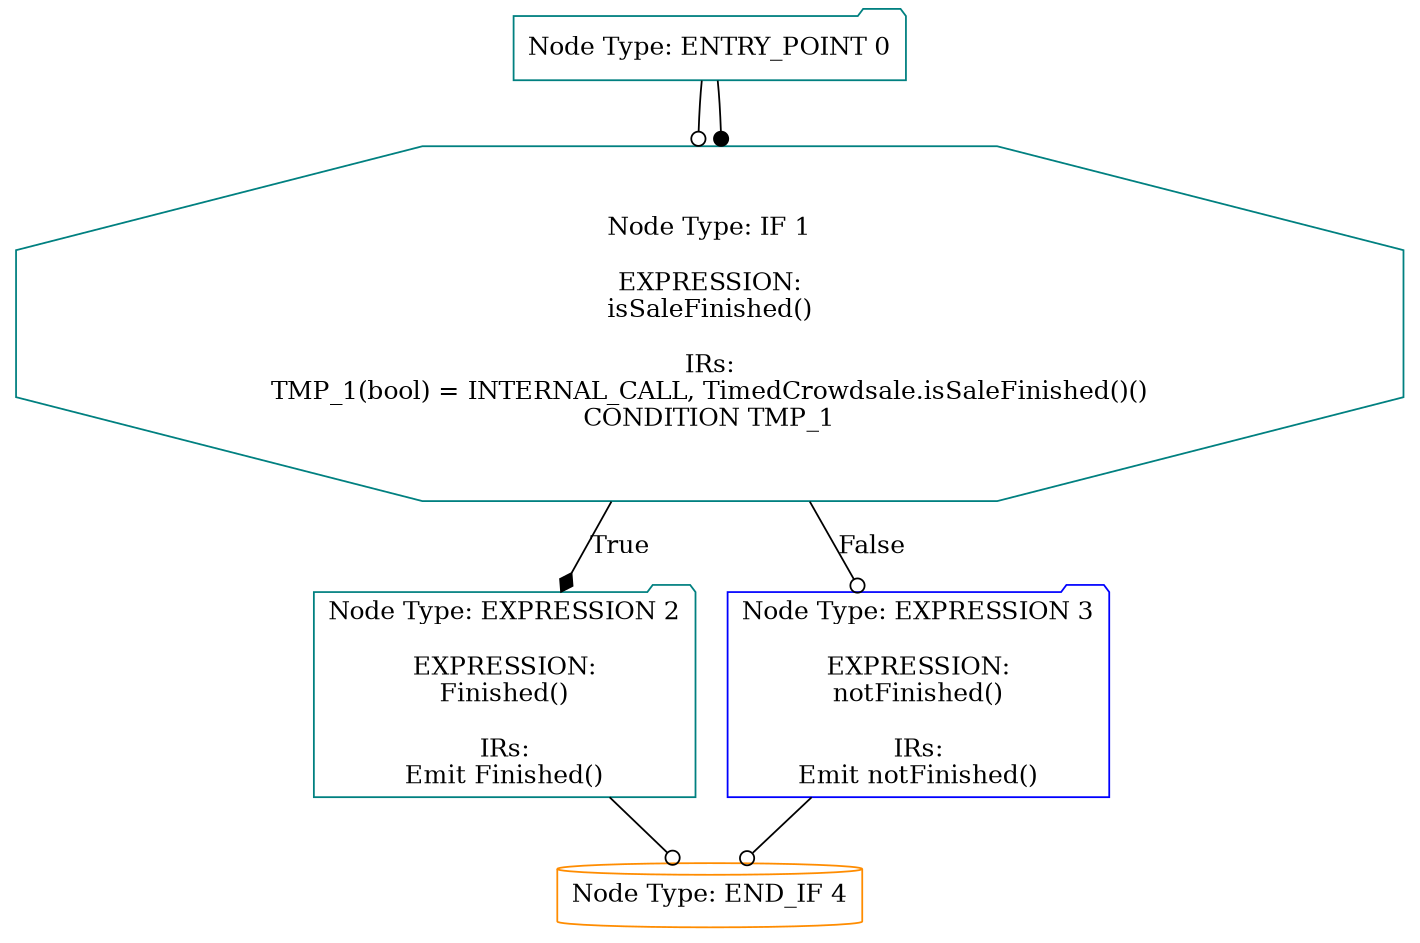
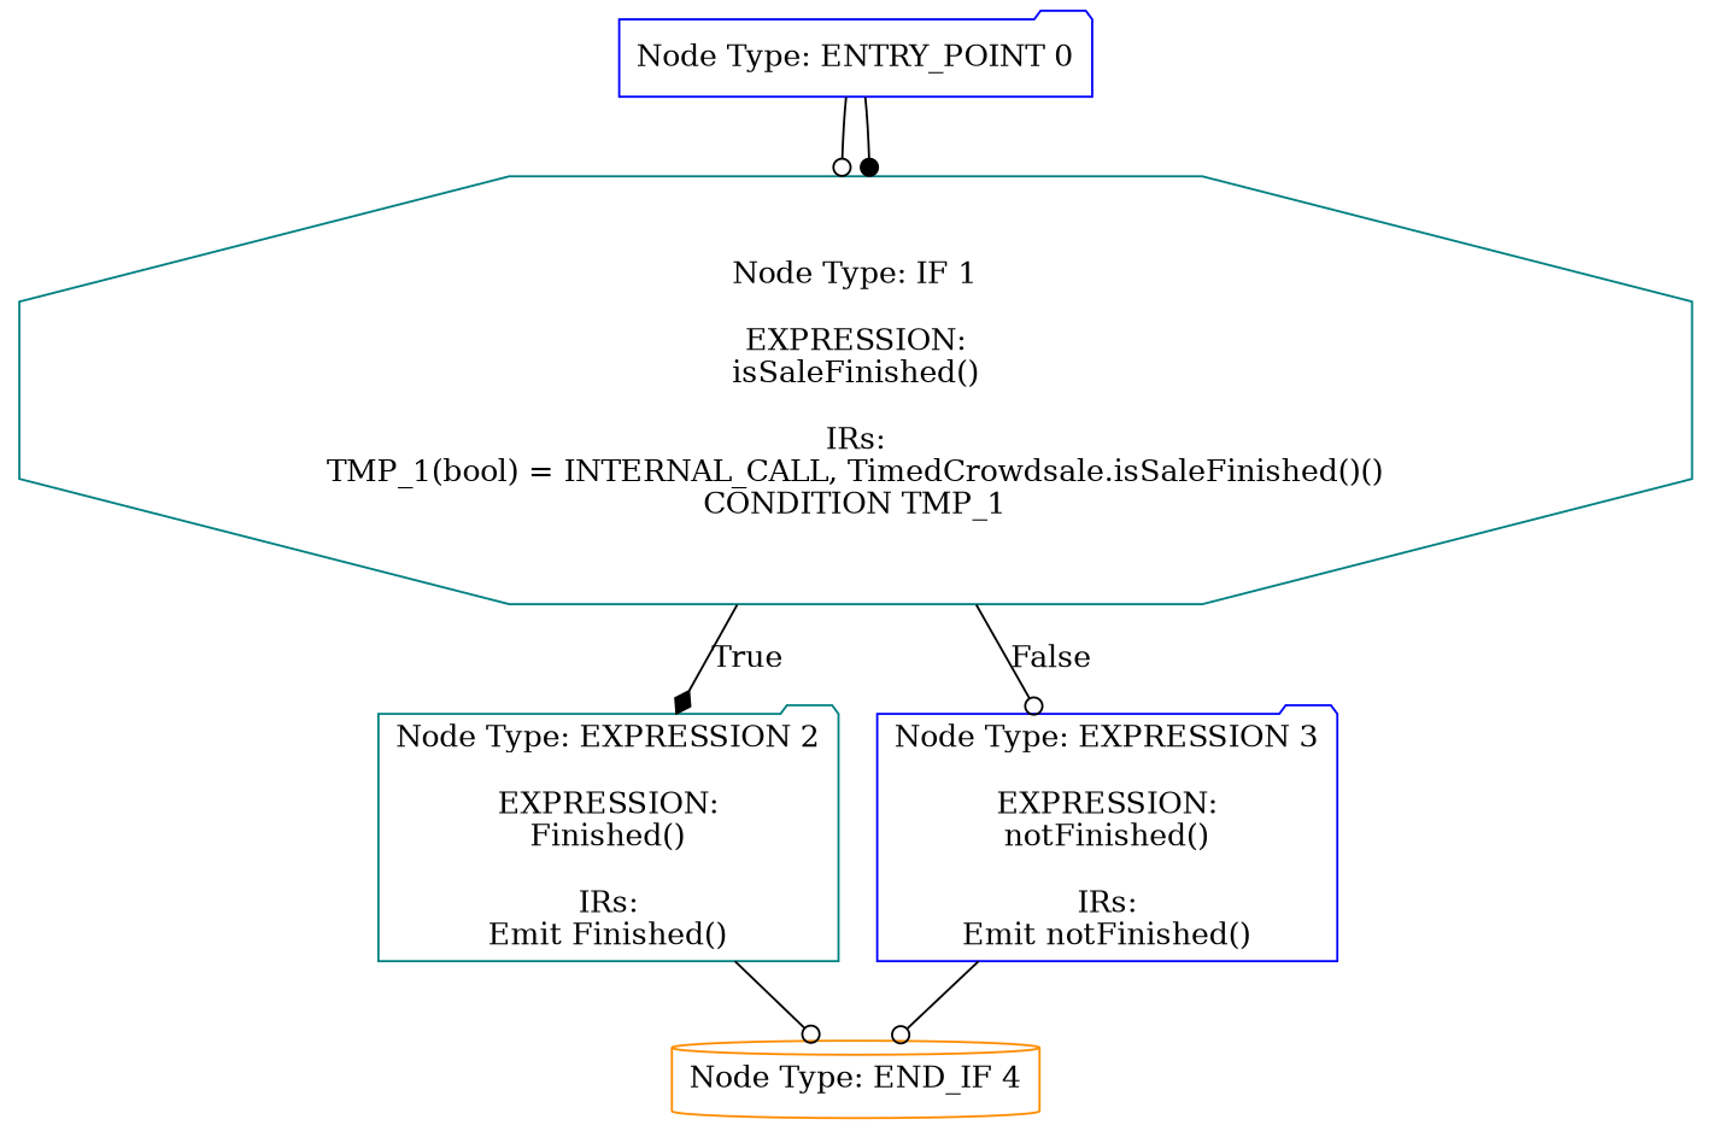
  digraph {
    node [color=blue shape=folder]
    edge [arrowhead=odot]
-   n1 [label="Node Type: ENTRY_POINT 0\n" color=teal]
+   n1 [label="Node Type: ENTRY_POINT 0\n"]
    n2 [label="Node Type: IF 1\n\nEXPRESSION:\nisSaleFinished()\n\nIRs:\nTMP_1(bool) = INTERNAL_CALL, TimedCrowdsale.isSaleFinished()()\nCONDITION TMP_1" color=teal shape=octagon]
    n3 [label="Node Type: EXPRESSION 2\n\nEXPRESSION:\nFinished()\n\nIRs:\nEmit Finished()" color=teal]
    n4 [label="Node Type: EXPRESSION 3\n\nEXPRESSION:\nnotFinished()\n\nIRs:\nEmit notFinished()"]
    n5 [label="Node Type: END_IF 4\n" color=darkorange shape=cylinder]
    n1 -> n2
    n1 -> n2 [arrowhead=dot]
    n2 -> n3 [label=True arrowhead=diamond]
    n2 -> n4 [label=False]
    n3 -> n5
    n4 -> n5
  }
